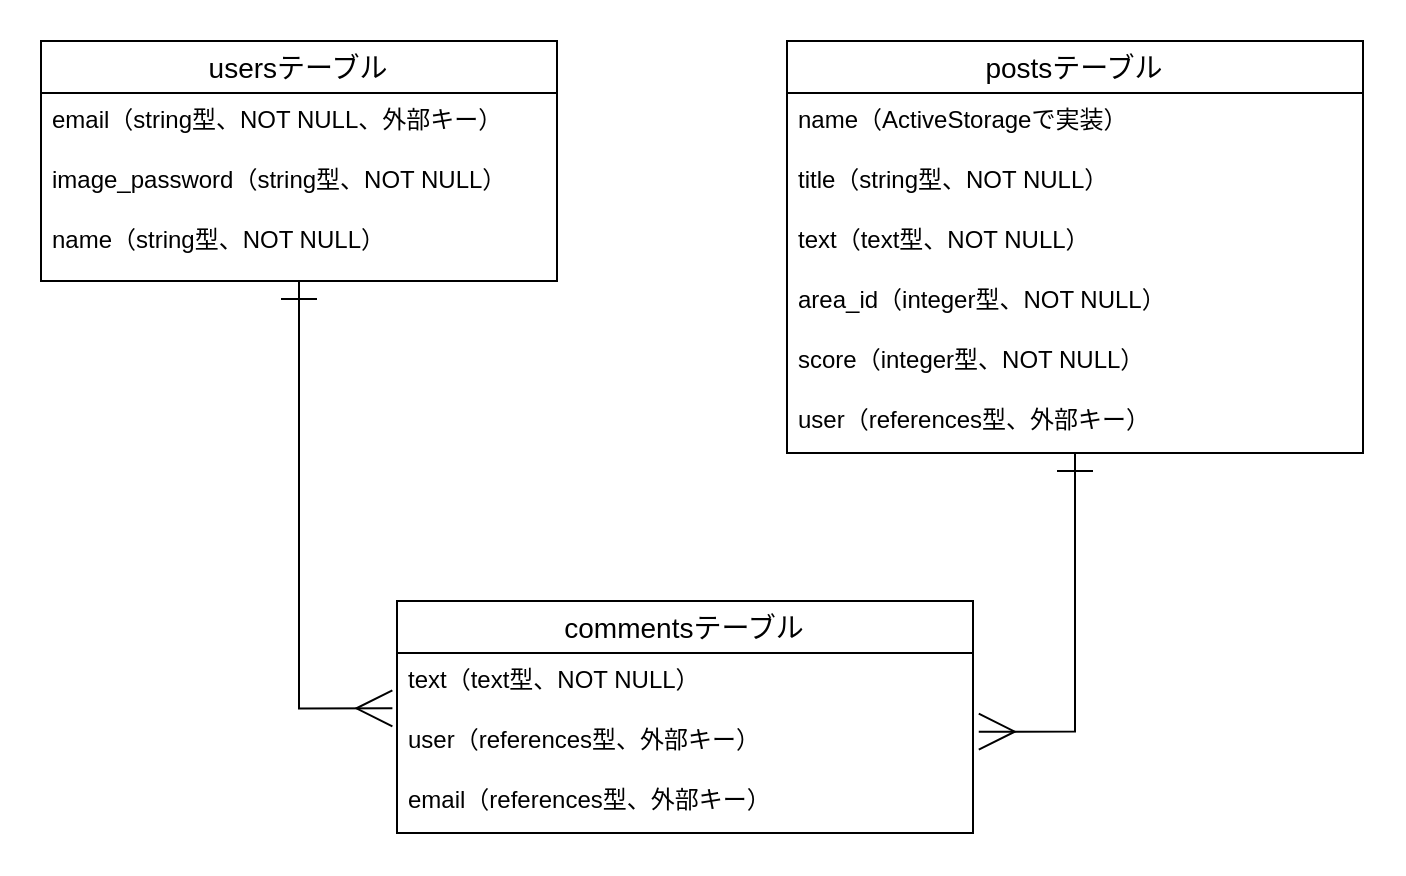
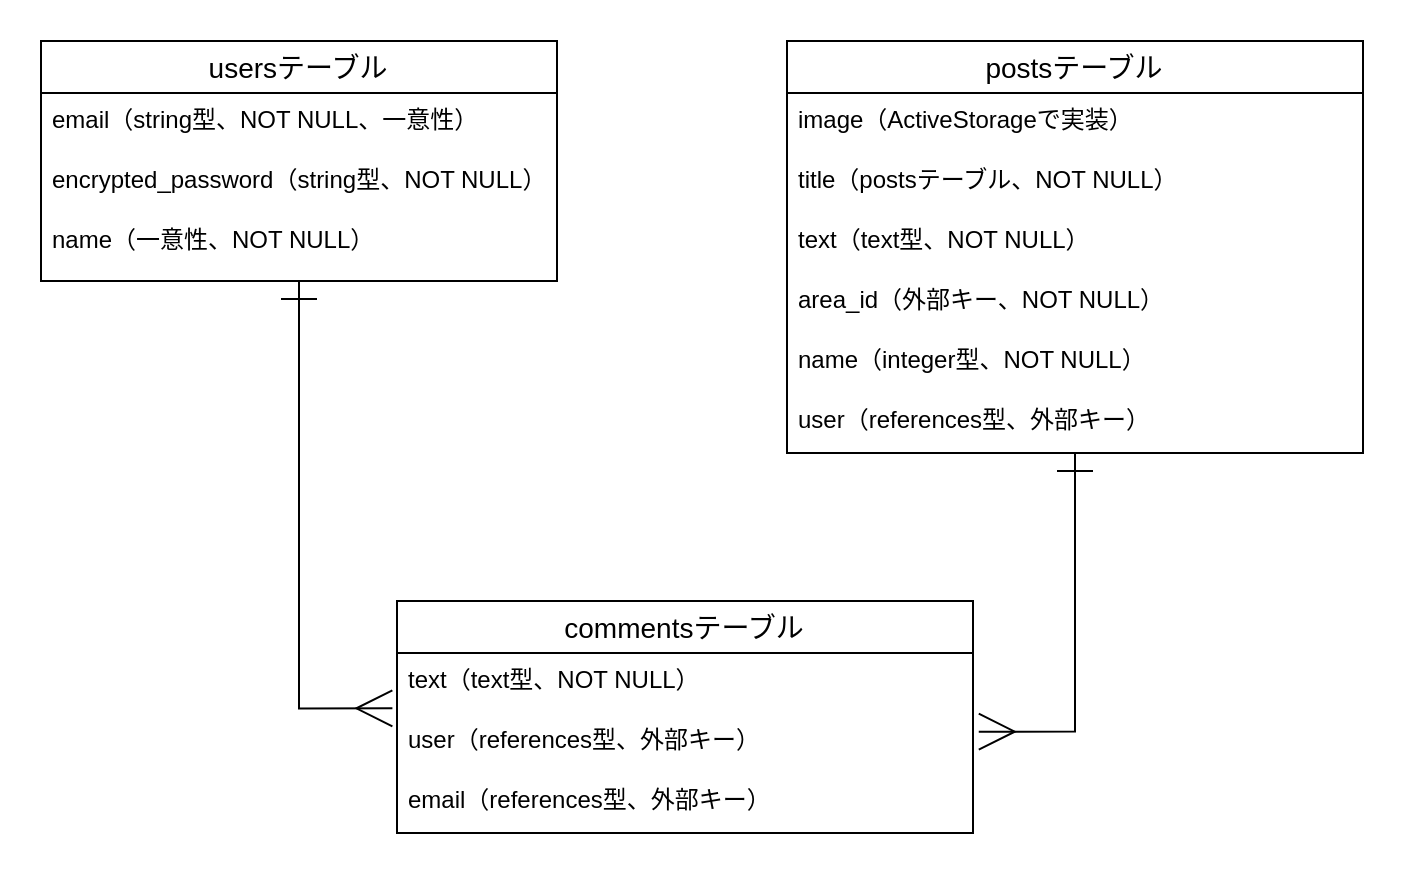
  <mxCell id="0" />
  <mxCell id="1" parent="0" />
  <mxCell id="2" style="edgeStyle=orthogonalEdgeStyle;rounded=0;orthogonalLoop=1;jettySize=auto;html=1;entryX=-0.008;entryY=0.922;entryDx=0;entryDy=0;entryPerimeter=0;startArrow=ERone;startFill=0;startSize=16;endArrow=ERmany;endFill=0;endSize=16;" edge="1" parent="1" source="3" target="16"><mxGeometry relative="1" as="geometry" /></mxCell>
  <mxCell id="3" value="usersテーブル" style="swimlane;fontStyle=0;childLayout=stackLayout;horizontal=1;startSize=26;horizontalStack=0;resizeParent=1;resizeParentMax=0;resizeLast=0;collapsible=1;marginBottom=0;align=center;fontSize=14;" vertex="1" parent="1"><mxGeometry x="20" y="20" width="258" height="120" as="geometry"><mxRectangle x="110" y="240" width="120" height="26" as="alternateBounds" /></mxGeometry></mxCell>
- <mxCell id="4" value="email（string型、NOT NULL、外部キー）" style="text;strokeColor=none;fillColor=none;spacingLeft=4;spacingRight=4;overflow=hidden;rotatable=0;points=[[0,0.5],[1,0.5]];portConstraint=eastwest;fontSize=12;" vertex="1" parent="3"><mxGeometry y="26" width="258" height="30" as="geometry" /></mxCell>
- <mxCell id="5" value="image_password（string型、NOT NULL）" style="text;strokeColor=none;fillColor=none;spacingLeft=4;spacingRight=4;overflow=hidden;rotatable=0;points=[[0,0.5],[1,0.5]];portConstraint=eastwest;fontSize=12;" vertex="1" parent="3"><mxGeometry y="56" width="258" height="30" as="geometry" /></mxCell>
- <mxCell id="6" value="name（string型、NOT NULL）" style="text;strokeColor=none;fillColor=none;spacingLeft=4;spacingRight=4;overflow=hidden;rotatable=0;points=[[0,0.5],[1,0.5]];portConstraint=eastwest;fontSize=12;" vertex="1" parent="3"><mxGeometry y="86" width="258" height="34" as="geometry" /></mxCell>
+ <mxCell id="4" value="email（string型、NOT NULL、一意性）" style="text;strokeColor=none;fillColor=none;spacingLeft=4;spacingRight=4;overflow=hidden;rotatable=0;points=[[0,0.5],[1,0.5]];portConstraint=eastwest;fontSize=12;" vertex="1" parent="3"><mxGeometry y="26" width="258" height="30" as="geometry" /></mxCell>
+ <mxCell id="5" value="encrypted_password（string型、NOT NULL）" style="text;strokeColor=none;fillColor=none;spacingLeft=4;spacingRight=4;overflow=hidden;rotatable=0;points=[[0,0.5],[1,0.5]];portConstraint=eastwest;fontSize=12;" vertex="1" parent="3"><mxGeometry y="56" width="258" height="30" as="geometry" /></mxCell>
+ <mxCell id="6" value="name（一意性、NOT NULL）" style="text;strokeColor=none;fillColor=none;spacingLeft=4;spacingRight=4;overflow=hidden;rotatable=0;points=[[0,0.5],[1,0.5]];portConstraint=eastwest;fontSize=12;" vertex="1" parent="3"><mxGeometry y="86" width="258" height="34" as="geometry" /></mxCell>
  <mxCell id="7" style="edgeStyle=orthogonalEdgeStyle;rounded=0;orthogonalLoop=1;jettySize=auto;html=1;entryX=1.01;entryY=0.311;entryDx=0;entryDy=0;entryPerimeter=0;startArrow=ERone;startFill=0;startSize=16;endArrow=ERmany;endFill=0;endSize=16;" edge="1" parent="1" source="8" target="17"><mxGeometry relative="1" as="geometry" /></mxCell>
  <mxCell id="8" value="postsテーブル" style="swimlane;fontStyle=0;childLayout=stackLayout;horizontal=1;startSize=26;horizontalStack=0;resizeParent=1;resizeParentMax=0;resizeLast=0;collapsible=1;marginBottom=0;align=center;fontSize=14;" vertex="1" parent="1"><mxGeometry x="393" y="20" width="288" height="206" as="geometry"><mxRectangle x="110" y="240" width="120" height="26" as="alternateBounds" /></mxGeometry></mxCell>
- <mxCell id="9" value="name（ActiveStorageで実装）" style="text;strokeColor=none;fillColor=none;spacingLeft=4;spacingRight=4;overflow=hidden;rotatable=0;points=[[0,0.5],[1,0.5]];portConstraint=eastwest;fontSize=12;" vertex="1" parent="8"><mxGeometry y="26" width="288" height="30" as="geometry" /></mxCell>
- <mxCell id="10" value="title（string型、NOT NULL）" style="text;strokeColor=none;fillColor=none;spacingLeft=4;spacingRight=4;overflow=hidden;rotatable=0;points=[[0,0.5],[1,0.5]];portConstraint=eastwest;fontSize=12;" vertex="1" parent="8"><mxGeometry y="56" width="288" height="30" as="geometry" /></mxCell>
+ <mxCell id="9" value="image（ActiveStorageで実装）" style="text;strokeColor=none;fillColor=none;spacingLeft=4;spacingRight=4;overflow=hidden;rotatable=0;points=[[0,0.5],[1,0.5]];portConstraint=eastwest;fontSize=12;" vertex="1" parent="8"><mxGeometry y="26" width="288" height="30" as="geometry" /></mxCell>
+ <mxCell id="10" value="title（postsテーブル、NOT NULL）" style="text;strokeColor=none;fillColor=none;spacingLeft=4;spacingRight=4;overflow=hidden;rotatable=0;points=[[0,0.5],[1,0.5]];portConstraint=eastwest;fontSize=12;" vertex="1" parent="8"><mxGeometry y="56" width="288" height="30" as="geometry" /></mxCell>
  <mxCell id="11" value="text（text型、NOT NULL）" style="text;strokeColor=none;fillColor=none;spacingLeft=4;spacingRight=4;overflow=hidden;rotatable=0;points=[[0,0.5],[1,0.5]];portConstraint=eastwest;fontSize=12;" vertex="1" parent="8"><mxGeometry y="86" width="288" height="30" as="geometry" /></mxCell>
- <mxCell id="12" value="area_id（integer型、NOT NULL）" style="text;strokeColor=none;fillColor=none;spacingLeft=4;spacingRight=4;overflow=hidden;rotatable=0;points=[[0,0.5],[1,0.5]];portConstraint=eastwest;fontSize=12;" vertex="1" parent="8"><mxGeometry y="116" width="288" height="30" as="geometry" /></mxCell>
- <mxCell id="13" value="score（integer型、NOT NULL）" style="text;strokeColor=none;fillColor=none;spacingLeft=4;spacingRight=4;overflow=hidden;rotatable=0;points=[[0,0.5],[1,0.5]];portConstraint=eastwest;fontSize=12;" vertex="1" parent="8"><mxGeometry y="146" width="288" height="30" as="geometry" /></mxCell>
+ <mxCell id="12" value="area_id（外部キー、NOT NULL）" style="text;strokeColor=none;fillColor=none;spacingLeft=4;spacingRight=4;overflow=hidden;rotatable=0;points=[[0,0.5],[1,0.5]];portConstraint=eastwest;fontSize=12;" vertex="1" parent="8"><mxGeometry y="116" width="288" height="30" as="geometry" /></mxCell>
+ <mxCell id="13" value="name（integer型、NOT NULL）" style="text;strokeColor=none;fillColor=none;spacingLeft=4;spacingRight=4;overflow=hidden;rotatable=0;points=[[0,0.5],[1,0.5]];portConstraint=eastwest;fontSize=12;" vertex="1" parent="8"><mxGeometry y="146" width="288" height="30" as="geometry" /></mxCell>
  <mxCell id="14" value="user（references型、外部キー）" style="text;strokeColor=none;fillColor=none;spacingLeft=4;spacingRight=4;overflow=hidden;rotatable=0;points=[[0,0.5],[1,0.5]];portConstraint=eastwest;fontSize=12;" vertex="1" parent="8"><mxGeometry y="176" width="288" height="30" as="geometry" /></mxCell>
  <mxCell id="15" value="commentsテーブル" style="swimlane;fontStyle=0;childLayout=stackLayout;horizontal=1;startSize=26;horizontalStack=0;resizeParent=1;resizeParentMax=0;resizeLast=0;collapsible=1;marginBottom=0;align=center;fontSize=14;" vertex="1" parent="1"><mxGeometry x="198" y="300" width="288" height="116" as="geometry"><mxRectangle x="110" y="240" width="120" height="26" as="alternateBounds" /></mxGeometry></mxCell>
  <mxCell id="16" value="text（text型、NOT NULL）" style="text;strokeColor=none;fillColor=none;spacingLeft=4;spacingRight=4;overflow=hidden;rotatable=0;points=[[0,0.5],[1,0.5]];portConstraint=eastwest;fontSize=12;" vertex="1" parent="15"><mxGeometry y="26" width="288" height="30" as="geometry" /></mxCell>
  <mxCell id="17" value="user（references型、外部キー）" style="text;strokeColor=none;fillColor=none;spacingLeft=4;spacingRight=4;overflow=hidden;rotatable=0;points=[[0,0.5],[1,0.5]];portConstraint=eastwest;fontSize=12;" vertex="1" parent="15"><mxGeometry y="56" width="288" height="30" as="geometry" /></mxCell>
  <mxCell id="18" value="email（references型、外部キー）" style="text;strokeColor=none;fillColor=none;spacingLeft=4;spacingRight=4;overflow=hidden;rotatable=0;points=[[0,0.5],[1,0.5]];portConstraint=eastwest;fontSize=12;" vertex="1" parent="15"><mxGeometry y="86" width="288" height="30" as="geometry" /></mxCell>
